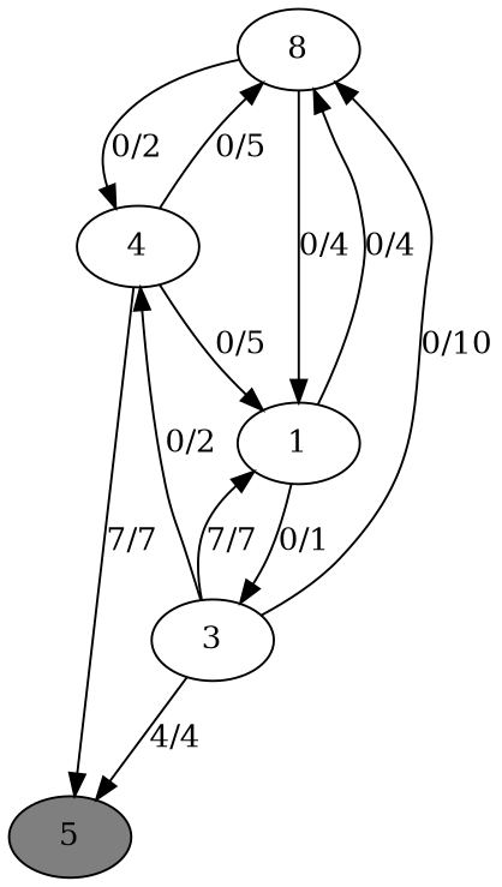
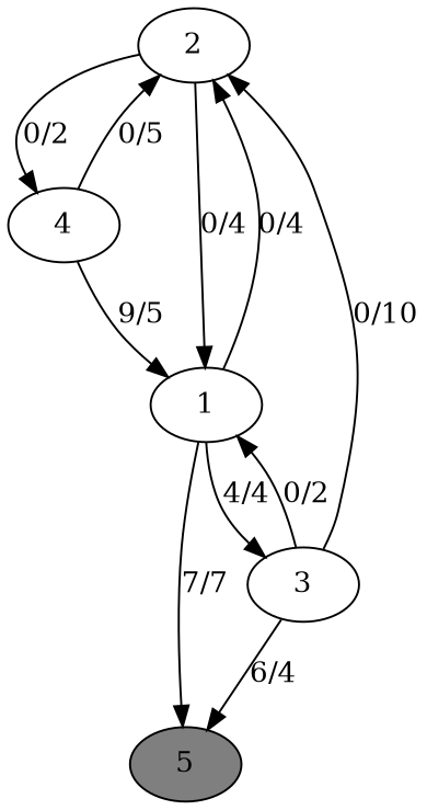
  digraph {
    node [fillcolor=grey100 style=filled]
-   2 [label=8]
+   2
    4
    1
    5 [fillcolor=grey50]
    3
    2 -> 4 [label="0/2"]
    2 -> 1 [label="0/4"]
    4 -> 2 [label="0/5"]
-   4 -> 1 [label="0/5"]
-   4 -> 5 [label="7/7"]
+   4 -> 1 [label="9/5"]
+   1 -> 5 [label="7/7"]
    1 -> 2 [label="0/4"]
-   1 -> 3 [label="0/1"]
+   1 -> 3 [label="4/4"]
    3 -> 2 [label="0/10"]
-   3 -> 4 [label="0/2"]
-   3 -> 1 [label="7/7"]
-   3 -> 5 [label="4/4"]
+   3 -> 1 [label="0/2"]
+   3 -> 5 [label="6/4"]
  }
